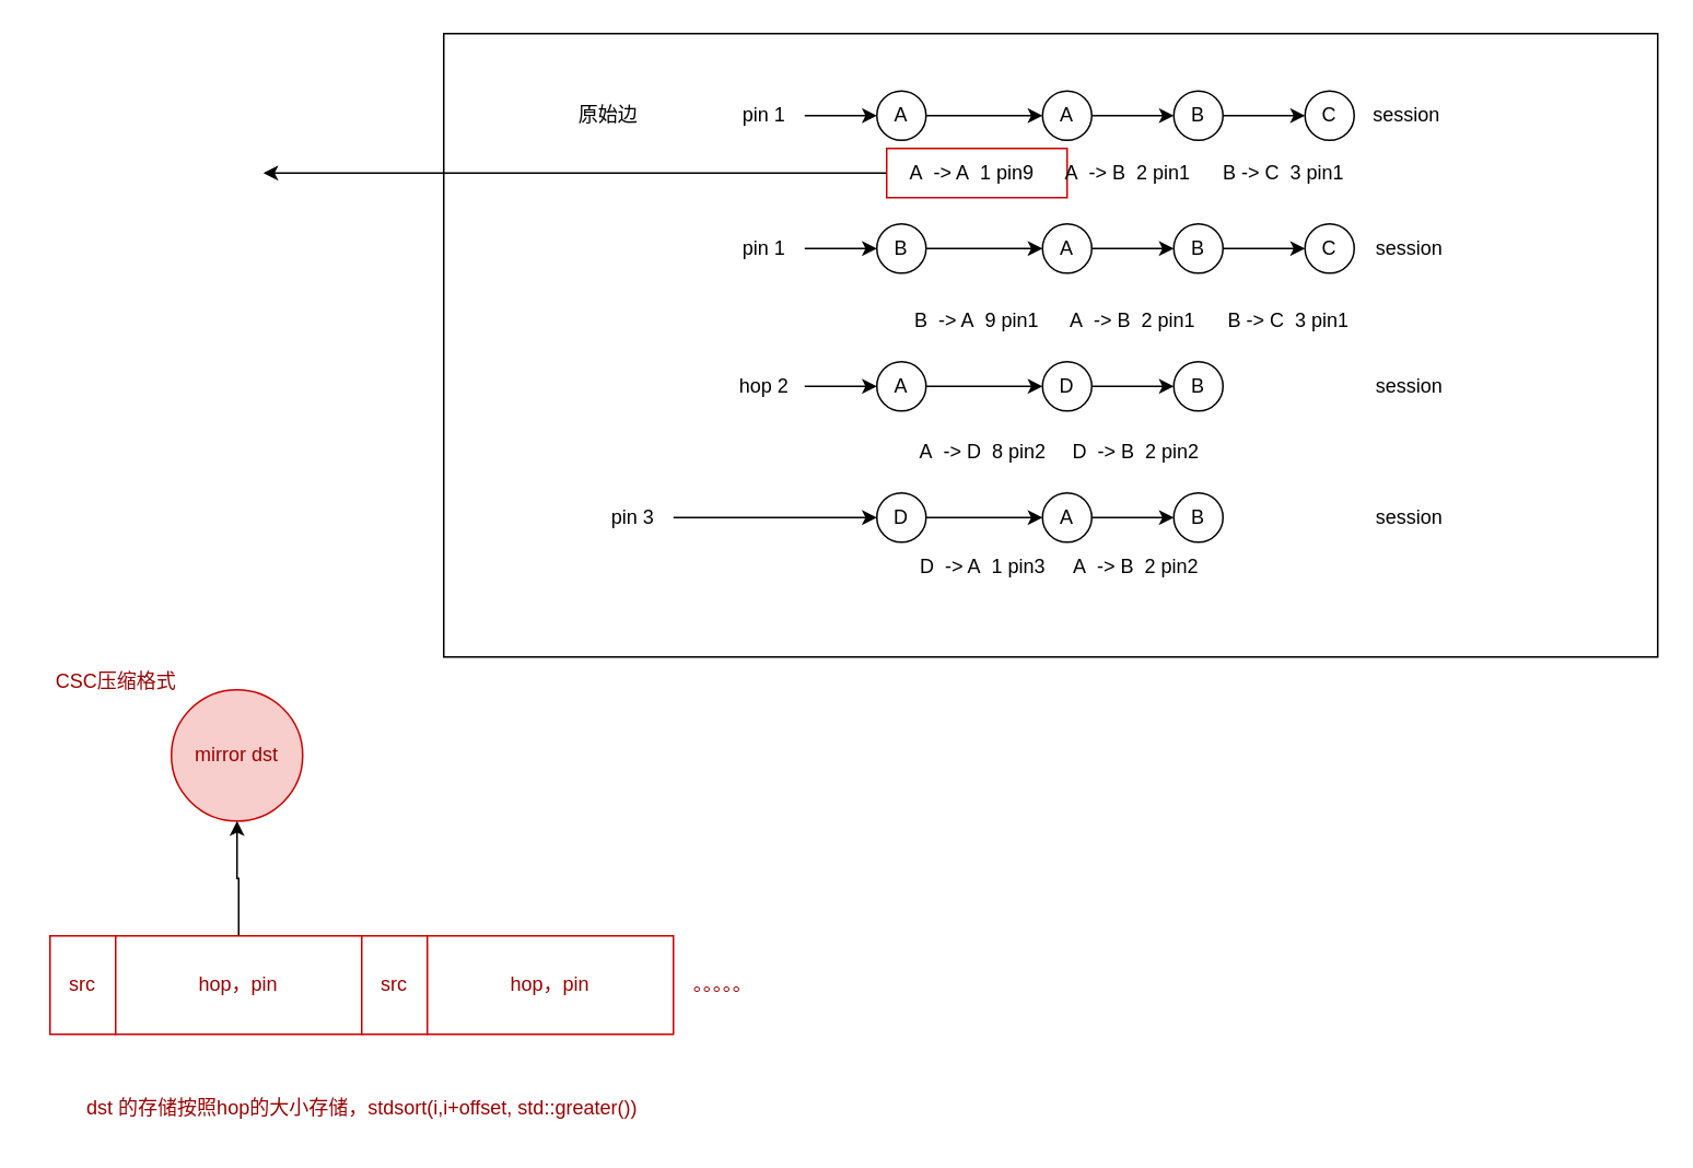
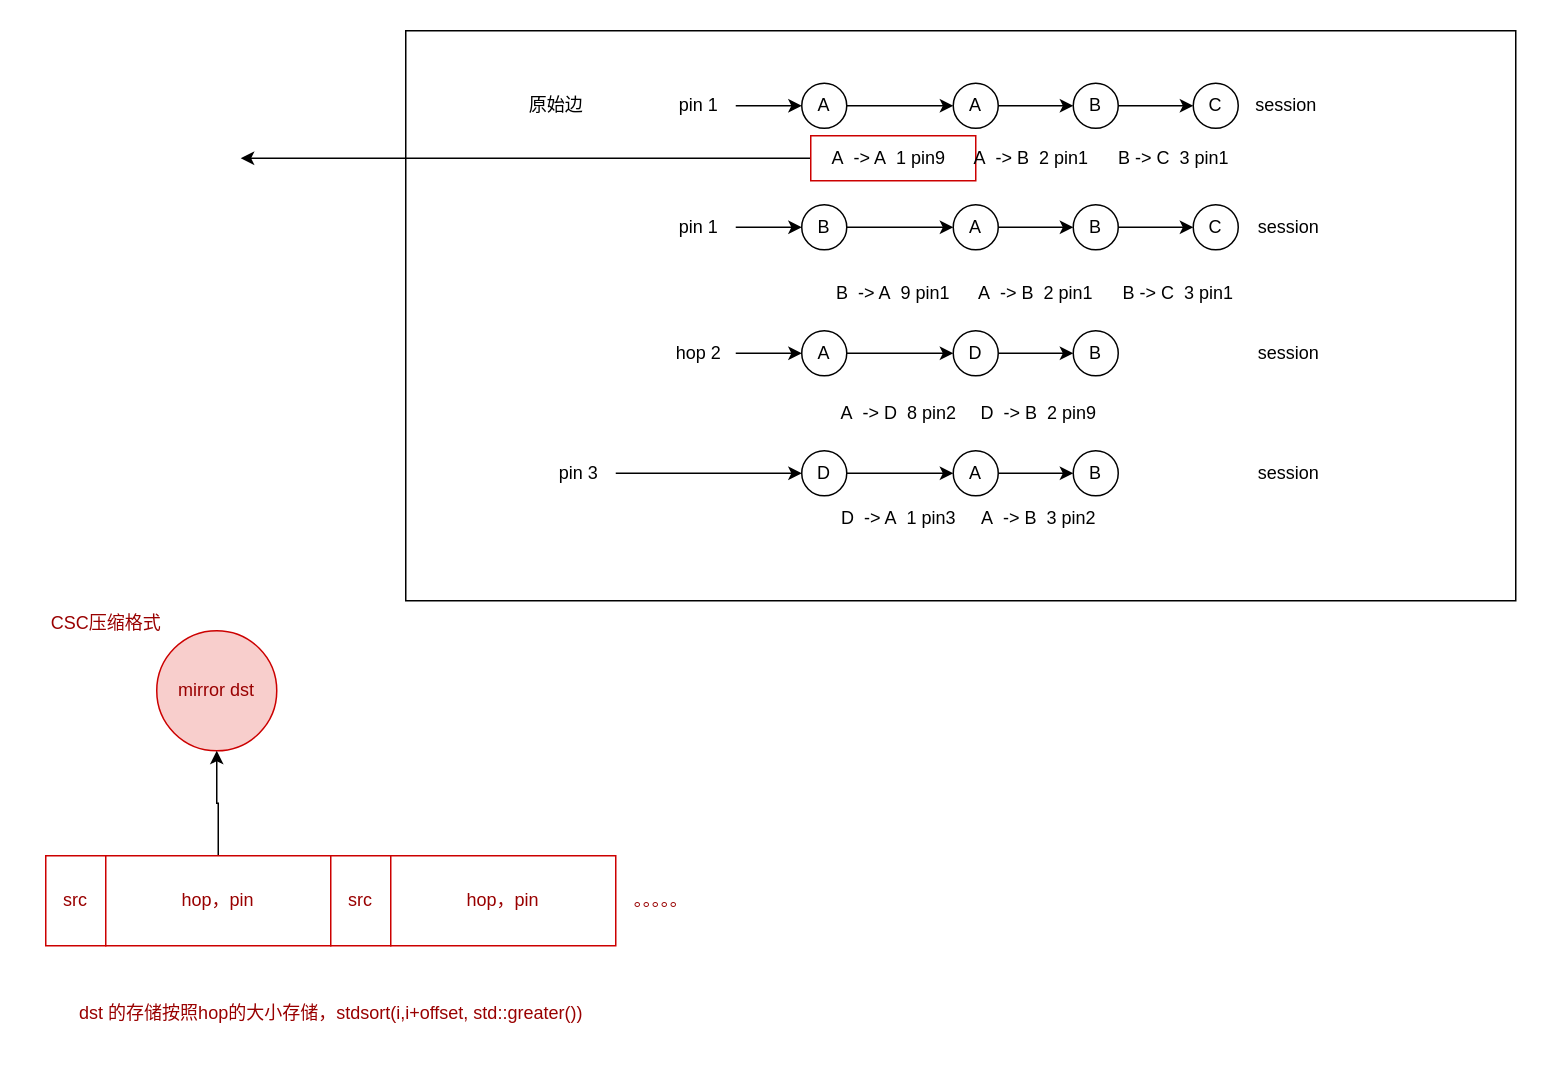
  <mxCell id="0" />
  <mxCell id="1" parent="0" />
  <mxCell id="2" value="" style="whiteSpace=wrap;html=1;" vertex="1" parent="1"><mxGeometry x="270" y="20" width="740" height="380" as="geometry" /></mxCell>
  <mxCell id="3" style="edgeStyle=orthogonalEdgeStyle;rounded=0;orthogonalLoop=1;jettySize=auto;html=1;entryX=0;entryY=0.5;entryDx=0;entryDy=0;" edge="1" parent="1" source="4" target="8"><mxGeometry relative="1" as="geometry" /></mxCell>
  <mxCell id="4" value="A" style="ellipse;whiteSpace=wrap;html=1;aspect=fixed;" vertex="1" parent="1"><mxGeometry x="534" y="55" width="30" height="30" as="geometry" /></mxCell>
  <mxCell id="5" style="edgeStyle=orthogonalEdgeStyle;rounded=0;orthogonalLoop=1;jettySize=auto;html=1;entryX=0;entryY=0.5;entryDx=0;entryDy=0;" edge="1" parent="1" source="6" target="4"><mxGeometry relative="1" as="geometry" /></mxCell>
  <mxCell id="6" value="pin 1" style="text;html=1;align=center;verticalAlign=middle;resizable=0;points=[];autosize=1;strokeColor=none;fillColor=none;" vertex="1" parent="1"><mxGeometry x="440" y="55" width="50" height="30" as="geometry" /></mxCell>
  <mxCell id="7" style="edgeStyle=orthogonalEdgeStyle;rounded=0;orthogonalLoop=1;jettySize=auto;html=1;entryX=0;entryY=0.5;entryDx=0;entryDy=0;" edge="1" parent="1" source="8" target="10"><mxGeometry relative="1" as="geometry" /></mxCell>
  <mxCell id="8" value="A" style="ellipse;whiteSpace=wrap;html=1;aspect=fixed;" vertex="1" parent="1"><mxGeometry x="635" y="55" width="30" height="30" as="geometry" /></mxCell>
  <mxCell id="9" style="edgeStyle=orthogonalEdgeStyle;rounded=0;orthogonalLoop=1;jettySize=auto;html=1;entryX=0;entryY=0.5;entryDx=0;entryDy=0;" edge="1" parent="1" source="10" target="11"><mxGeometry relative="1" as="geometry" /></mxCell>
  <mxCell id="10" value="B" style="ellipse;whiteSpace=wrap;html=1;aspect=fixed;" vertex="1" parent="1"><mxGeometry x="715" y="55" width="30" height="30" as="geometry" /></mxCell>
  <mxCell id="11" value="C" style="ellipse;whiteSpace=wrap;html=1;aspect=fixed;" vertex="1" parent="1"><mxGeometry x="795" y="55" width="30" height="30" as="geometry" /></mxCell>
  <mxCell id="12" value="session&amp;nbsp;&amp;nbsp;" style="text;html=1;align=center;verticalAlign=middle;resizable=0;points=[];autosize=1;strokeColor=none;fillColor=none;" vertex="1" parent="1"><mxGeometry x="825" y="55" width="70" height="30" as="geometry" /></mxCell>
  <mxCell id="13" style="edgeStyle=orthogonalEdgeStyle;rounded=0;orthogonalLoop=1;jettySize=auto;html=1;entryX=0;entryY=0.5;entryDx=0;entryDy=0;" edge="1" parent="1" source="14" target="18"><mxGeometry relative="1" as="geometry" /></mxCell>
  <mxCell id="14" value="B" style="ellipse;whiteSpace=wrap;html=1;aspect=fixed;" vertex="1" parent="1"><mxGeometry x="534" y="136" width="30" height="30" as="geometry" /></mxCell>
  <mxCell id="15" style="edgeStyle=orthogonalEdgeStyle;rounded=0;orthogonalLoop=1;jettySize=auto;html=1;entryX=0;entryY=0.5;entryDx=0;entryDy=0;" edge="1" parent="1" source="16" target="14"><mxGeometry relative="1" as="geometry" /></mxCell>
  <mxCell id="16" value="pin 1" style="text;html=1;align=center;verticalAlign=middle;resizable=0;points=[];autosize=1;strokeColor=none;fillColor=none;" vertex="1" parent="1"><mxGeometry x="440" y="136" width="50" height="30" as="geometry" /></mxCell>
  <mxCell id="17" style="edgeStyle=orthogonalEdgeStyle;rounded=0;orthogonalLoop=1;jettySize=auto;html=1;entryX=0;entryY=0.5;entryDx=0;entryDy=0;" edge="1" parent="1" source="18" target="20"><mxGeometry relative="1" as="geometry" /></mxCell>
  <mxCell id="18" value="A" style="ellipse;whiteSpace=wrap;html=1;aspect=fixed;" vertex="1" parent="1"><mxGeometry x="635" y="136" width="30" height="30" as="geometry" /></mxCell>
  <mxCell id="19" style="edgeStyle=orthogonalEdgeStyle;rounded=0;orthogonalLoop=1;jettySize=auto;html=1;entryX=0;entryY=0.5;entryDx=0;entryDy=0;" edge="1" parent="1" source="20" target="21"><mxGeometry relative="1" as="geometry" /></mxCell>
  <mxCell id="20" value="B" style="ellipse;whiteSpace=wrap;html=1;aspect=fixed;" vertex="1" parent="1"><mxGeometry x="715" y="136" width="30" height="30" as="geometry" /></mxCell>
  <mxCell id="21" value="C" style="ellipse;whiteSpace=wrap;html=1;aspect=fixed;" vertex="1" parent="1"><mxGeometry x="795" y="136" width="30" height="30" as="geometry" /></mxCell>
  <mxCell id="22" value="session&amp;nbsp;" style="text;html=1;align=center;verticalAlign=middle;resizable=0;points=[];autosize=1;strokeColor=none;fillColor=none;" vertex="1" parent="1"><mxGeometry x="825" y="136" width="70" height="30" as="geometry" /></mxCell>
  <mxCell id="23" style="edgeStyle=orthogonalEdgeStyle;rounded=0;orthogonalLoop=1;jettySize=auto;html=1;entryX=0;entryY=0.5;entryDx=0;entryDy=0;" edge="1" parent="1" source="24" target="28"><mxGeometry relative="1" as="geometry" /></mxCell>
  <mxCell id="24" value="A" style="ellipse;whiteSpace=wrap;html=1;aspect=fixed;" vertex="1" parent="1"><mxGeometry x="534" y="220" width="30" height="30" as="geometry" /></mxCell>
  <mxCell id="25" style="edgeStyle=orthogonalEdgeStyle;rounded=0;orthogonalLoop=1;jettySize=auto;html=1;entryX=0;entryY=0.5;entryDx=0;entryDy=0;" edge="1" parent="1" source="26" target="24"><mxGeometry relative="1" as="geometry" /></mxCell>
  <mxCell id="26" value="hop 2" style="text;html=1;align=center;verticalAlign=middle;resizable=0;points=[];autosize=1;strokeColor=none;fillColor=none;" vertex="1" parent="1"><mxGeometry x="440" y="220" width="50" height="30" as="geometry" /></mxCell>
  <mxCell id="27" style="edgeStyle=orthogonalEdgeStyle;rounded=0;orthogonalLoop=1;jettySize=auto;html=1;entryX=0;entryY=0.5;entryDx=0;entryDy=0;" edge="1" parent="1" source="28" target="29"><mxGeometry relative="1" as="geometry" /></mxCell>
  <mxCell id="28" value="D" style="ellipse;whiteSpace=wrap;html=1;aspect=fixed;" vertex="1" parent="1"><mxGeometry x="635" y="220" width="30" height="30" as="geometry" /></mxCell>
  <mxCell id="29" value="B" style="ellipse;whiteSpace=wrap;html=1;aspect=fixed;" vertex="1" parent="1"><mxGeometry x="715" y="220" width="30" height="30" as="geometry" /></mxCell>
  <mxCell id="30" value="session&amp;nbsp;" style="text;html=1;align=center;verticalAlign=middle;resizable=0;points=[];autosize=1;strokeColor=none;fillColor=none;" vertex="1" parent="1"><mxGeometry x="825" y="220" width="70" height="30" as="geometry" /></mxCell>
  <mxCell id="31" style="edgeStyle=orthogonalEdgeStyle;rounded=0;orthogonalLoop=1;jettySize=auto;html=1;entryX=0;entryY=0.5;entryDx=0;entryDy=0;" edge="1" parent="1" source="32" target="36"><mxGeometry relative="1" as="geometry" /></mxCell>
  <mxCell id="32" value="D" style="ellipse;whiteSpace=wrap;html=1;aspect=fixed;" vertex="1" parent="1"><mxGeometry x="534" y="300" width="30" height="30" as="geometry" /></mxCell>
  <mxCell id="33" style="edgeStyle=orthogonalEdgeStyle;rounded=0;orthogonalLoop=1;jettySize=auto;html=1;entryX=0;entryY=0.5;entryDx=0;entryDy=0;" edge="1" parent="1" source="34" target="32"><mxGeometry relative="1" as="geometry" /></mxCell>
  <mxCell id="34" value="pin 3" style="text;html=1;align=center;verticalAlign=middle;resizable=0;points=[];autosize=1;strokeColor=none;fillColor=none;" vertex="1" parent="1"><mxGeometry x="360" y="300" width="50" height="30" as="geometry" /></mxCell>
  <mxCell id="35" style="edgeStyle=orthogonalEdgeStyle;rounded=0;orthogonalLoop=1;jettySize=auto;html=1;entryX=0;entryY=0.5;entryDx=0;entryDy=0;" edge="1" parent="1" source="36" target="37"><mxGeometry relative="1" as="geometry" /></mxCell>
  <mxCell id="36" value="A" style="ellipse;whiteSpace=wrap;html=1;aspect=fixed;" vertex="1" parent="1"><mxGeometry x="635" y="300" width="30" height="30" as="geometry" /></mxCell>
  <mxCell id="37" value="B" style="ellipse;whiteSpace=wrap;html=1;aspect=fixed;" vertex="1" parent="1"><mxGeometry x="715" y="300" width="30" height="30" as="geometry" /></mxCell>
  <mxCell id="38" value="session&amp;nbsp;" style="text;html=1;align=center;verticalAlign=middle;resizable=0;points=[];autosize=1;strokeColor=none;fillColor=none;" vertex="1" parent="1"><mxGeometry x="825" y="300" width="70" height="30" as="geometry" /></mxCell>
  <mxCell id="39" value="原始边" style="text;html=1;align=center;verticalAlign=middle;resizable=0;points=[];autosize=1;strokeColor=none;fillColor=none;" vertex="1" parent="1"><mxGeometry x="340" y="55" width="60" height="30" as="geometry" /></mxCell>
  <mxCell id="40" style="edgeStyle=orthogonalEdgeStyle;rounded=0;orthogonalLoop=1;jettySize=auto;html=1;" edge="1" parent="1" source="41"><mxGeometry relative="1" as="geometry"><mxPoint x="160" y="105" as="targetPoint" /></mxGeometry></mxCell>
  <mxCell id="41" value="A&amp;nbsp; -&amp;gt; A&amp;nbsp; 1 pin9&amp;nbsp;&amp;nbsp;" style="text;html=1;align=center;verticalAlign=middle;resizable=0;points=[];autosize=1;strokeColor=#CC0000;fillColor=none;" vertex="1" parent="1"><mxGeometry x="540" y="90" width="110" height="30" as="geometry" /></mxCell>
  <mxCell id="42" value="A&amp;nbsp; -&amp;gt; B&amp;nbsp; 2 pin1&amp;nbsp;&amp;nbsp;" style="text;html=1;align=center;verticalAlign=middle;resizable=0;points=[];autosize=1;strokeColor=none;fillColor=none;" vertex="1" parent="1"><mxGeometry x="635" y="90" width="110" height="30" as="geometry" /></mxCell>
  <mxCell id="43" value="B -&amp;gt; C&amp;nbsp; 3 pin1&amp;nbsp;&amp;nbsp;" style="text;html=1;align=center;verticalAlign=middle;resizable=0;points=[];autosize=1;strokeColor=none;fillColor=none;" vertex="1" parent="1"><mxGeometry x="735" y="90" width="100" height="30" as="geometry" /></mxCell>
  <mxCell id="44" value="B&amp;nbsp; -&amp;gt; A&amp;nbsp; 9 pin1&amp;nbsp;&amp;nbsp;" style="text;html=1;align=center;verticalAlign=middle;resizable=0;points=[];autosize=1;strokeColor=none;fillColor=none;" vertex="1" parent="1"><mxGeometry x="542.5" y="180" width="110" height="30" as="geometry" /></mxCell>
  <mxCell id="45" value="A&amp;nbsp; -&amp;gt; B&amp;nbsp; 2 pin1&amp;nbsp;&amp;nbsp;" style="text;html=1;align=center;verticalAlign=middle;resizable=0;points=[];autosize=1;strokeColor=none;fillColor=none;" vertex="1" parent="1"><mxGeometry x="637.5" y="180" width="110" height="30" as="geometry" /></mxCell>
  <mxCell id="46" value="B -&amp;gt; C&amp;nbsp; 3 pin1&amp;nbsp;&amp;nbsp;" style="text;html=1;align=center;verticalAlign=middle;resizable=0;points=[];autosize=1;strokeColor=none;fillColor=none;" vertex="1" parent="1"><mxGeometry x="737.5" y="180" width="100" height="30" as="geometry" /></mxCell>
  <mxCell id="47" value="A&amp;nbsp; -&amp;gt; D&amp;nbsp; 8 pin2&amp;nbsp;" style="text;html=1;align=center;verticalAlign=middle;resizable=0;points=[];autosize=1;strokeColor=none;fillColor=none;" vertex="1" parent="1"><mxGeometry x="550" y="260" width="100" height="30" as="geometry" /></mxCell>
- <mxCell id="48" value="D&amp;nbsp; -&amp;gt; B&amp;nbsp; 2 pin2&amp;nbsp;&amp;nbsp;" style="text;html=1;align=center;verticalAlign=middle;resizable=0;points=[];autosize=1;strokeColor=none;fillColor=none;" vertex="1" parent="1"><mxGeometry x="640" y="260" width="110" height="30" as="geometry" /></mxCell>
+ <mxCell id="48" value="D&amp;nbsp; -&amp;gt; B&amp;nbsp; 2 pin9&amp;nbsp;&amp;nbsp;" style="text;html=1;align=center;verticalAlign=middle;resizable=0;points=[];autosize=1;strokeColor=none;fillColor=none;" vertex="1" parent="1"><mxGeometry x="640" y="260" width="110" height="30" as="geometry" /></mxCell>
  <mxCell id="49" value="D&amp;nbsp; -&amp;gt; A&amp;nbsp; 1 pin3&amp;nbsp;" style="text;html=1;align=center;verticalAlign=middle;resizable=0;points=[];autosize=1;strokeColor=none;fillColor=none;" vertex="1" parent="1"><mxGeometry x="550" y="330" width="100" height="30" as="geometry" /></mxCell>
- <mxCell id="50" value="A&amp;nbsp; -&amp;gt; B&amp;nbsp; 2 pin2&amp;nbsp;&amp;nbsp;" style="text;html=1;align=center;verticalAlign=middle;resizable=0;points=[];autosize=1;strokeColor=none;fillColor=none;" vertex="1" parent="1"><mxGeometry x="640" y="330" width="110" height="30" as="geometry" /></mxCell>
+ <mxCell id="50" value="A&amp;nbsp; -&amp;gt; B&amp;nbsp; 3 pin2&amp;nbsp;&amp;nbsp;" style="text;html=1;align=center;verticalAlign=middle;resizable=0;points=[];autosize=1;strokeColor=none;fillColor=none;" vertex="1" parent="1"><mxGeometry x="640" y="330" width="110" height="30" as="geometry" /></mxCell>
  <mxCell id="51" value="mirror dst" style="ellipse;whiteSpace=wrap;html=1;aspect=fixed;strokeColor=#CC0000;fontColor=#990000;fillColor=#f8cecc;" vertex="1" parent="1"><mxGeometry x="104" y="420" width="80" height="80" as="geometry" /></mxCell>
  <mxCell id="52" value="CSC压缩格式" style="text;html=1;align=center;verticalAlign=middle;resizable=0;points=[];autosize=1;strokeColor=none;fillColor=none;fontColor=#990000;" vertex="1" parent="1"><mxGeometry x="20" y="400" width="100" height="30" as="geometry" /></mxCell>
  <mxCell id="53" value="src" style="rounded=0;whiteSpace=wrap;html=1;strokeColor=#CC0000;fontColor=#990000;" vertex="1" parent="1"><mxGeometry x="30" y="570" width="40" height="60" as="geometry" /></mxCell>
  <mxCell id="54" style="edgeStyle=orthogonalEdgeStyle;rounded=0;orthogonalLoop=1;jettySize=auto;html=1;entryX=0.5;entryY=1;entryDx=0;entryDy=0;fontColor=#990000;" edge="1" parent="1" source="55" target="51"><mxGeometry relative="1" as="geometry" /></mxCell>
  <mxCell id="55" value="hop，pin" style="rounded=0;whiteSpace=wrap;html=1;strokeColor=#CC0000;fontColor=#990000;" vertex="1" parent="1"><mxGeometry x="70" y="570" width="150" height="60" as="geometry" /></mxCell>
  <mxCell id="56" value="src" style="rounded=0;whiteSpace=wrap;html=1;strokeColor=#CC0000;fontColor=#990000;" vertex="1" parent="1"><mxGeometry x="220" y="570" width="40" height="60" as="geometry" /></mxCell>
  <mxCell id="57" value="hop，pin" style="rounded=0;whiteSpace=wrap;html=1;strokeColor=#CC0000;fontColor=#990000;" vertex="1" parent="1"><mxGeometry x="260" y="570" width="150" height="60" as="geometry" /></mxCell>
  <mxCell id="58" value="。。。。。" style="text;html=1;align=center;verticalAlign=middle;resizable=0;points=[];autosize=1;strokeColor=none;fillColor=none;fontColor=#990000;" vertex="1" parent="1"><mxGeometry x="400" y="585" width="80" height="30" as="geometry" /></mxCell>
  <mxCell id="59" value="dst 的存储按照hop的大小存储，stdsort(i,i+offset, std::greater())" style="text;html=1;align=center;verticalAlign=middle;resizable=0;points=[];autosize=1;strokeColor=none;fillColor=none;fontColor=#990000;" vertex="1" parent="1"><mxGeometry x="40" y="660" width="360" height="30" as="geometry" /></mxCell>
